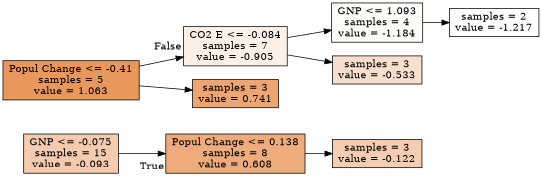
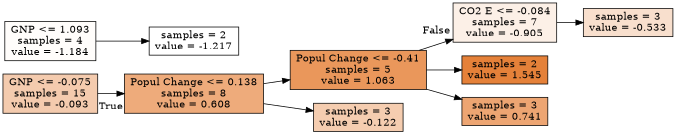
  digraph {
    rankdir=LR
    node [color=black shape=box style=filled]
    n1 [fillcolor="#f4cbae" label="GNP <= -0.075\nsamples = 15\nvalue = -0.093"]
    n2 [fillcolor="#eeab7b" label="Popul Change <= 0.138\nsamples = 8\nvalue = 0.608"]
    n3 [fillcolor="#ea975b" label="Popul Change <= -0.41\nsamples = 5\nvalue = 1.063"]
    n4 [fillcolor="#f5cdb0" label="samples = 3\nvalue = -0.122"]
    n5 [fillcolor="#fcf0e7" label="CO2 E <= -0.084\nsamples = 7\nvalue = -0.905"]
    n6 [fillcolor="#fffdfb" label="GNP <= 1.093\nsamples = 4\nvalue = -1.184"]
    n7 [fillcolor="#f8dfcd" label="samples = 3\nvalue = -0.533"]
+   n8 [fillcolor="#e58139" label="samples = 2\nvalue = 1.545"]
    n9 [fillcolor="#eda572" label="samples = 3\nvalue = 0.741"]
    n10 [fillcolor="#ffffff" label="samples = 2\nvalue = -1.217"]
    n1 -> n2 [headlabel=True labelangle=45 labeldistance=2.5]
+   n2 -> n3
    n2 -> n4
    n3 -> n5 [headlabel=False labelangle=-45 labeldistance=2.5]
+   n3 -> n8
    n3 -> n9
-   n5 -> n6
    n5 -> n7
    n6 -> n10
  }
